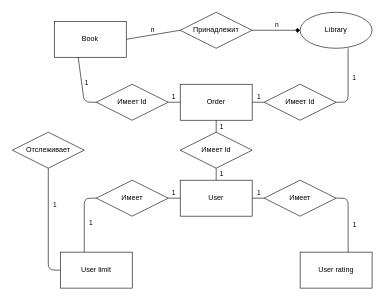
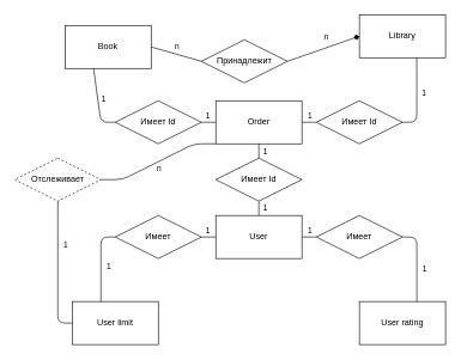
  <mxCell id="0" />
  <mxCell id="1" parent="0" />
  <mxCell id="2" value="Book" style="rounded=0;whiteSpace=wrap;html=1;labelBackgroundColor=none;fillColor=none;" vertex="1" parent="1"><mxGeometry x="90" y="35" width="120" height="60" as="geometry" /></mxCell>
- <mxCell id="3" value="Library" style="ellipse;whiteSpace=wrap;html=1;labelBackgroundColor=none;fillColor=none;" vertex="1" parent="1"><mxGeometry x="500" y="20" width="120" height="60" as="geometry" /></mxCell>
+ <mxCell id="3" value="Library" style="rounded=0;whiteSpace=wrap;html=1;labelBackgroundColor=none;fillColor=none;" vertex="1" parent="1"><mxGeometry x="500" y="20" width="120" height="60" as="geometry" /></mxCell>
  <mxCell id="4" value="User" style="rounded=0;whiteSpace=wrap;html=1;labelBackgroundColor=none;fillColor=none;" vertex="1" parent="1"><mxGeometry x="300" y="300" width="120" height="60" as="geometry" /></mxCell>
  <mxCell id="5" value="Order" style="rounded=0;whiteSpace=wrap;html=1;labelBackgroundColor=none;fillColor=none;" vertex="1" parent="1"><mxGeometry x="300" y="140" width="120" height="60" as="geometry" /></mxCell>
  <mxCell id="6" style="edgeStyle=orthogonalEdgeStyle;rounded=1;orthogonalLoop=1;jettySize=auto;html=1;exitX=0;exitY=0.5;exitDx=0;exitDy=0;entryX=0.5;entryY=1;entryDx=0;entryDy=0;endArrow=none;endFill=0;labelBackgroundColor=none;" edge="1" parent="1" source="8" target="42"><mxGeometry relative="1" as="geometry" /></mxCell>
  <mxCell id="7" value="1" style="edgeLabel;html=1;align=center;verticalAlign=middle;resizable=0;points=[];labelBackgroundColor=none;" vertex="1" connectable="0" parent="6"><mxGeometry x="0.495" y="-1" relative="1" as="geometry"><mxPoint x="9" y="12" as="offset" /></mxGeometry></mxCell>
  <mxCell id="8" value="User limit" style="rounded=0;whiteSpace=wrap;html=1;labelBackgroundColor=none;fillColor=none;" vertex="1" parent="1"><mxGeometry x="100" y="420" width="120" height="60" as="geometry" /></mxCell>
  <mxCell id="9" value="User rating" style="rounded=0;whiteSpace=wrap;html=1;labelBackgroundColor=none;fillColor=none;" vertex="1" parent="1"><mxGeometry x="500" y="420" width="120" height="60" as="geometry" /></mxCell>
- <mxCell id="10" value="Принадлежит" style="rhombus;whiteSpace=wrap;html=1;labelBackgroundColor=none;fillColor=none;" vertex="1" parent="1"><mxGeometry x="300" y="20" width="120" height="60" as="geometry" /></mxCell>
+ <mxCell id="10" value="Принадлежит" style="rhombus;whiteSpace=wrap;html=1;labelBackgroundColor=none;fillColor=none;" vertex="1" parent="1"><mxGeometry x="280" y="55" width="120" height="60" as="geometry" /></mxCell>
  <mxCell id="11" value="" style="endArrow=none;html=1;exitX=1;exitY=0.5;exitDx=0;exitDy=0;entryX=0;entryY=0.5;entryDx=0;entryDy=0;labelBackgroundColor=none;" edge="1" parent="1" source="2" target="10"><mxGeometry width="50" height="50" relative="1" as="geometry"><mxPoint x="240" y="120" as="sourcePoint" /><mxPoint x="290" y="70" as="targetPoint" /></mxGeometry></mxCell>
  <mxCell id="12" value="n" style="edgeLabel;html=1;align=center;verticalAlign=middle;resizable=0;points=[];labelBackgroundColor=none;" vertex="1" connectable="0" parent="11"><mxGeometry x="-0.179" relative="1" as="geometry"><mxPoint x="7" y="-10" as="offset" /></mxGeometry></mxCell>
  <mxCell id="13" value="" style="endArrow=diamond;html=1;exitX=1;exitY=0.5;exitDx=0;exitDy=0;entryX=0;entryY=0.5;entryDx=0;entryDy=0;labelBackgroundColor=none;" edge="1" parent="1" source="10" target="3"><mxGeometry width="50" height="50" relative="1" as="geometry"><mxPoint x="420" y="140" as="sourcePoint" /><mxPoint x="470" y="90" as="targetPoint" /></mxGeometry></mxCell>
  <mxCell id="14" value="n" style="edgeLabel;html=1;align=center;verticalAlign=middle;resizable=0;points=[];labelBackgroundColor=none;" vertex="1" connectable="0" parent="13"><mxGeometry x="0.424" relative="1" as="geometry"><mxPoint x="-17" y="-10" as="offset" /></mxGeometry></mxCell>
  <mxCell id="15" value="Имеет Id" style="rhombus;whiteSpace=wrap;html=1;labelBackgroundColor=none;fillColor=none;" vertex="1" parent="1"><mxGeometry x="440" y="140" width="120" height="60" as="geometry" /></mxCell>
  <mxCell id="16" value="Имеет Id" style="rhombus;whiteSpace=wrap;html=1;labelBackgroundColor=none;fillColor=none;" vertex="1" parent="1"><mxGeometry x="160" y="140" width="120" height="60" as="geometry" /></mxCell>
  <mxCell id="17" value="" style="endArrow=none;html=1;exitX=1;exitY=0.5;exitDx=0;exitDy=0;entryX=0;entryY=0.5;entryDx=0;entryDy=0;labelBackgroundColor=none;" edge="1" parent="1" source="16" target="5"><mxGeometry width="50" height="50" relative="1" as="geometry"><mxPoint x="240" y="280" as="sourcePoint" /><mxPoint x="290" y="230" as="targetPoint" /></mxGeometry></mxCell>
  <mxCell id="18" value="1" style="edgeLabel;html=1;align=center;verticalAlign=middle;resizable=0;points=[];labelBackgroundColor=none;" vertex="1" connectable="0" parent="17"><mxGeometry x="-0.2" y="1" relative="1" as="geometry"><mxPoint y="-9" as="offset" /></mxGeometry></mxCell>
  <mxCell id="19" value="" style="endArrow=none;html=1;exitX=0;exitY=0.5;exitDx=0;exitDy=0;labelBackgroundColor=none;entryX=0.332;entryY=0.999;entryDx=0;entryDy=0;entryPerimeter=0;" edge="1" parent="1" source="16" target="2"><mxGeometry width="50" height="50" relative="1" as="geometry"><mxPoint x="120" y="170" as="sourcePoint" /><mxPoint x="140" y="90" as="targetPoint" /><Array as="points"><mxPoint x="140" y="170" /></Array></mxGeometry></mxCell>
  <mxCell id="20" value="1" style="edgeLabel;html=1;align=center;verticalAlign=middle;resizable=0;points=[];labelBackgroundColor=none;" vertex="1" connectable="0" parent="19"><mxGeometry x="0.451" y="-1" relative="1" as="geometry"><mxPoint x="9" y="16" as="offset" /></mxGeometry></mxCell>
  <mxCell id="21" value="" style="endArrow=none;html=1;exitX=1;exitY=0.5;exitDx=0;exitDy=0;labelBackgroundColor=none;entryX=0.666;entryY=1.002;entryDx=0;entryDy=0;entryPerimeter=0;" edge="1" parent="1" source="15" target="3"><mxGeometry width="50" height="50" relative="1" as="geometry"><mxPoint x="560" y="160" as="sourcePoint" /><mxPoint x="580" y="90" as="targetPoint" /><Array as="points"><mxPoint x="580" y="170" /></Array></mxGeometry></mxCell>
  <mxCell id="22" value="1" style="edgeLabel;html=1;align=center;verticalAlign=middle;resizable=0;points=[];labelBackgroundColor=none;" vertex="1" connectable="0" parent="21"><mxGeometry x="0.237" y="2" relative="1" as="geometry"><mxPoint x="12" y="6" as="offset" /></mxGeometry></mxCell>
  <mxCell id="23" value="" style="endArrow=none;html=1;exitX=1;exitY=0.5;exitDx=0;exitDy=0;entryX=0;entryY=0.5;entryDx=0;entryDy=0;labelBackgroundColor=none;" edge="1" parent="1" source="5" target="15"><mxGeometry width="50" height="50" relative="1" as="geometry"><mxPoint x="440" y="270" as="sourcePoint" /><mxPoint x="490" y="220" as="targetPoint" /></mxGeometry></mxCell>
  <mxCell id="24" value="1" style="edgeLabel;html=1;align=center;verticalAlign=middle;resizable=0;points=[];labelBackgroundColor=none;" vertex="1" connectable="0" parent="23"><mxGeometry x="0.352" y="1" relative="1" as="geometry"><mxPoint x="-4" y="-9" as="offset" /></mxGeometry></mxCell>
  <mxCell id="25" value="Имеет Id" style="rhombus;whiteSpace=wrap;html=1;labelBackgroundColor=none;fillColor=none;" vertex="1" parent="1"><mxGeometry x="300" y="220" width="120" height="60" as="geometry" /></mxCell>
  <mxCell id="26" value="" style="endArrow=none;html=1;entryX=0.5;entryY=1;entryDx=0;entryDy=0;exitX=0.5;exitY=0;exitDx=0;exitDy=0;labelBackgroundColor=none;" edge="1" parent="1" source="25" target="5"><mxGeometry width="50" height="50" relative="1" as="geometry"><mxPoint x="350" y="260" as="sourcePoint" /><mxPoint x="400" y="210" as="targetPoint" /></mxGeometry></mxCell>
  <mxCell id="27" value="" style="endArrow=none;html=1;entryX=0.5;entryY=1;entryDx=0;entryDy=0;exitX=0.5;exitY=0;exitDx=0;exitDy=0;labelBackgroundColor=none;" edge="1" parent="1" source="4" target="25"><mxGeometry width="50" height="50" relative="1" as="geometry"><mxPoint x="360" y="330" as="sourcePoint" /><mxPoint x="410" y="280" as="targetPoint" /></mxGeometry></mxCell>
  <mxCell id="28" value="1" style="edgeLabel;html=1;align=center;verticalAlign=middle;resizable=0;points=[];labelBackgroundColor=none;" vertex="1" connectable="0" parent="27"><mxGeometry x="-0.242" y="-1" relative="1" as="geometry"><mxPoint x="7" y="-3" as="offset" /></mxGeometry></mxCell>
  <mxCell id="29" value="1" style="edgeLabel;html=1;align=center;verticalAlign=middle;resizable=0;points=[];labelBackgroundColor=none;" vertex="1" connectable="0" parent="1"><mxGeometry x="380" y="300.414" as="geometry"><mxPoint x="-12" y="-90" as="offset" /></mxGeometry></mxCell>
  <mxCell id="30" value="Имеет" style="rhombus;whiteSpace=wrap;html=1;labelBackgroundColor=none;fillColor=none;" vertex="1" parent="1"><mxGeometry x="160" y="300" width="120" height="60" as="geometry" /></mxCell>
  <mxCell id="31" value="Имеет" style="rhombus;whiteSpace=wrap;html=1;labelBackgroundColor=none;fillColor=none;" vertex="1" parent="1"><mxGeometry x="440" y="300" width="120" height="60" as="geometry" /></mxCell>
  <mxCell id="32" value="" style="endArrow=none;html=1;exitX=1;exitY=0.5;exitDx=0;exitDy=0;entryX=0;entryY=0.5;entryDx=0;entryDy=0;labelBackgroundColor=none;" edge="1" parent="1"><mxGeometry width="50" height="50" relative="1" as="geometry"><mxPoint x="280" y="330" as="sourcePoint" /><mxPoint x="300" y="330" as="targetPoint" /></mxGeometry></mxCell>
  <mxCell id="33" value="1" style="edgeLabel;html=1;align=center;verticalAlign=middle;resizable=0;points=[];labelBackgroundColor=none;" vertex="1" connectable="0" parent="32"><mxGeometry x="-0.2" y="1" relative="1" as="geometry"><mxPoint y="-9" as="offset" /></mxGeometry></mxCell>
  <mxCell id="34" value="" style="endArrow=none;html=1;exitX=1;exitY=0.5;exitDx=0;exitDy=0;entryX=0;entryY=0.5;entryDx=0;entryDy=0;labelBackgroundColor=none;" edge="1" parent="1"><mxGeometry width="50" height="50" relative="1" as="geometry"><mxPoint x="420" y="330" as="sourcePoint" /><mxPoint x="440" y="330" as="targetPoint" /></mxGeometry></mxCell>
  <mxCell id="35" value="1" style="edgeLabel;html=1;align=center;verticalAlign=middle;resizable=0;points=[];labelBackgroundColor=none;" vertex="1" connectable="0" parent="34"><mxGeometry x="0.352" y="1" relative="1" as="geometry"><mxPoint x="-4" y="-9" as="offset" /></mxGeometry></mxCell>
  <mxCell id="36" value="" style="endArrow=none;html=1;entryX=0;entryY=0.5;entryDx=0;entryDy=0;exitX=0;exitY=0.5;exitDx=0;exitDy=0;labelBackgroundColor=none;" edge="1" parent="1" target="30"><mxGeometry width="50" height="50" relative="1" as="geometry"><mxPoint x="140" y="420" as="sourcePoint" /><mxPoint x="140" y="330" as="targetPoint" /><Array as="points"><mxPoint x="140" y="330" /></Array></mxGeometry></mxCell>
  <mxCell id="37" value="1" style="edgeLabel;html=1;align=center;verticalAlign=middle;resizable=0;points=[];labelBackgroundColor=none;" vertex="1" connectable="0" parent="36"><mxGeometry x="0.451" y="-1" relative="1" as="geometry"><mxPoint x="9" y="31" as="offset" /></mxGeometry></mxCell>
  <mxCell id="38" value="" style="endArrow=none;html=1;entryX=1;entryY=0.5;entryDx=0;entryDy=0;exitX=1;exitY=0.5;exitDx=0;exitDy=0;labelBackgroundColor=none;" edge="1" parent="1" target="31"><mxGeometry width="50" height="50" relative="1" as="geometry"><mxPoint x="580" y="420" as="sourcePoint" /><mxPoint x="580" y="330" as="targetPoint" /><Array as="points"><mxPoint x="580" y="330" /></Array></mxGeometry></mxCell>
  <mxCell id="39" value="1" style="edgeLabel;html=1;align=center;verticalAlign=middle;resizable=0;points=[];labelBackgroundColor=none;" vertex="1" connectable="0" parent="38"><mxGeometry x="0.237" y="2" relative="1" as="geometry"><mxPoint x="12" y="21" as="offset" /></mxGeometry></mxCell>
- <mxCell id="42" value="Отслеживает" style="rhombus;whiteSpace=wrap;html=1;labelBackgroundColor=none;fillColor=none;" vertex="1" parent="1"><mxGeometry y="220" width="120" height="60" as="geometry" x="20" /></mxCell>
+ <mxCell id="40" style="edgeStyle=entityRelationEdgeStyle;orthogonalLoop=1;jettySize=auto;html=1;exitX=1;exitY=0.5;exitDx=0;exitDy=0;entryX=0;entryY=1;entryDx=0;entryDy=0;endArrow=none;endFill=0;labelBackgroundColor=none;" edge="1" parent="1" source="42" target="5"><mxGeometry relative="1" as="geometry" /></mxCell>
+ <mxCell id="41" value="n" style="edgeLabel;html=1;align=center;verticalAlign=middle;resizable=0;points=[];labelBackgroundColor=none;" vertex="1" connectable="0" parent="40"><mxGeometry x="-0.686" y="1" relative="1" as="geometry"><mxPoint x="53" y="-15" as="offset" /></mxGeometry></mxCell>
+ <mxCell id="42" value="Отслеживает" style="rhombus;whiteSpace=wrap;html=1;labelBackgroundColor=none;fillColor=none;dashed=1;" vertex="1" parent="1"><mxGeometry y="220" width="120" height="60" as="geometry" x="20" /></mxCell>
